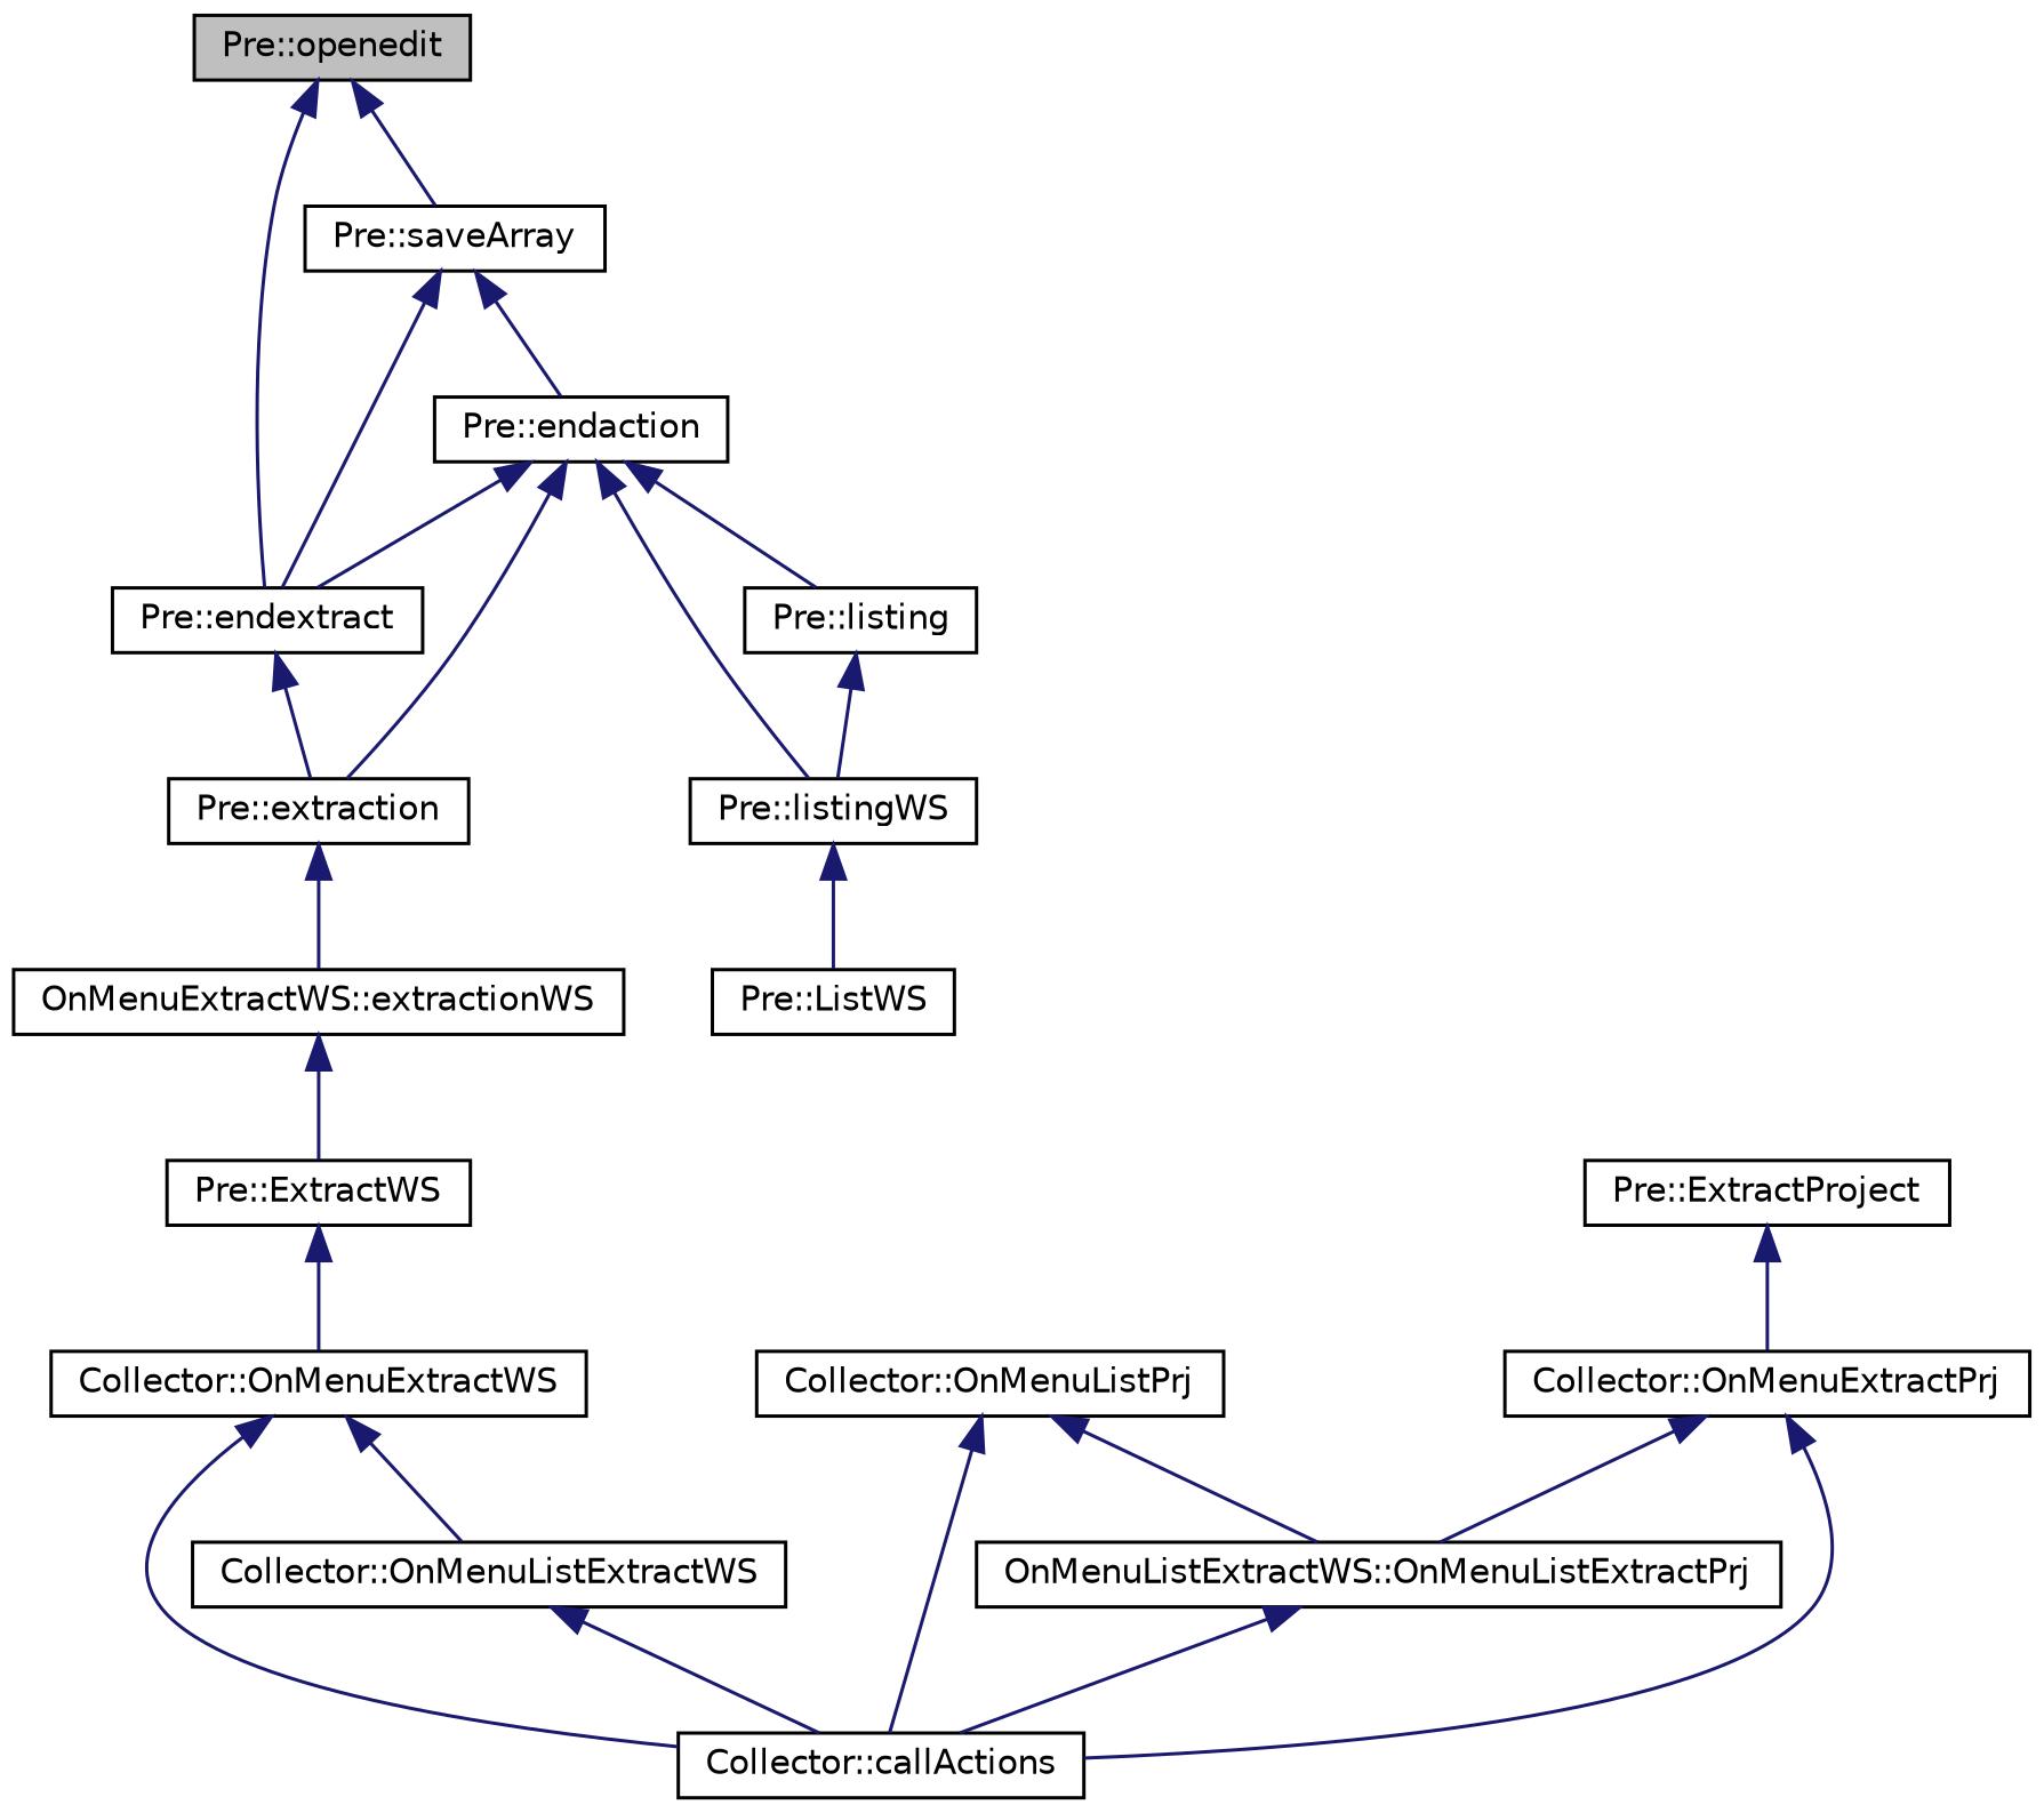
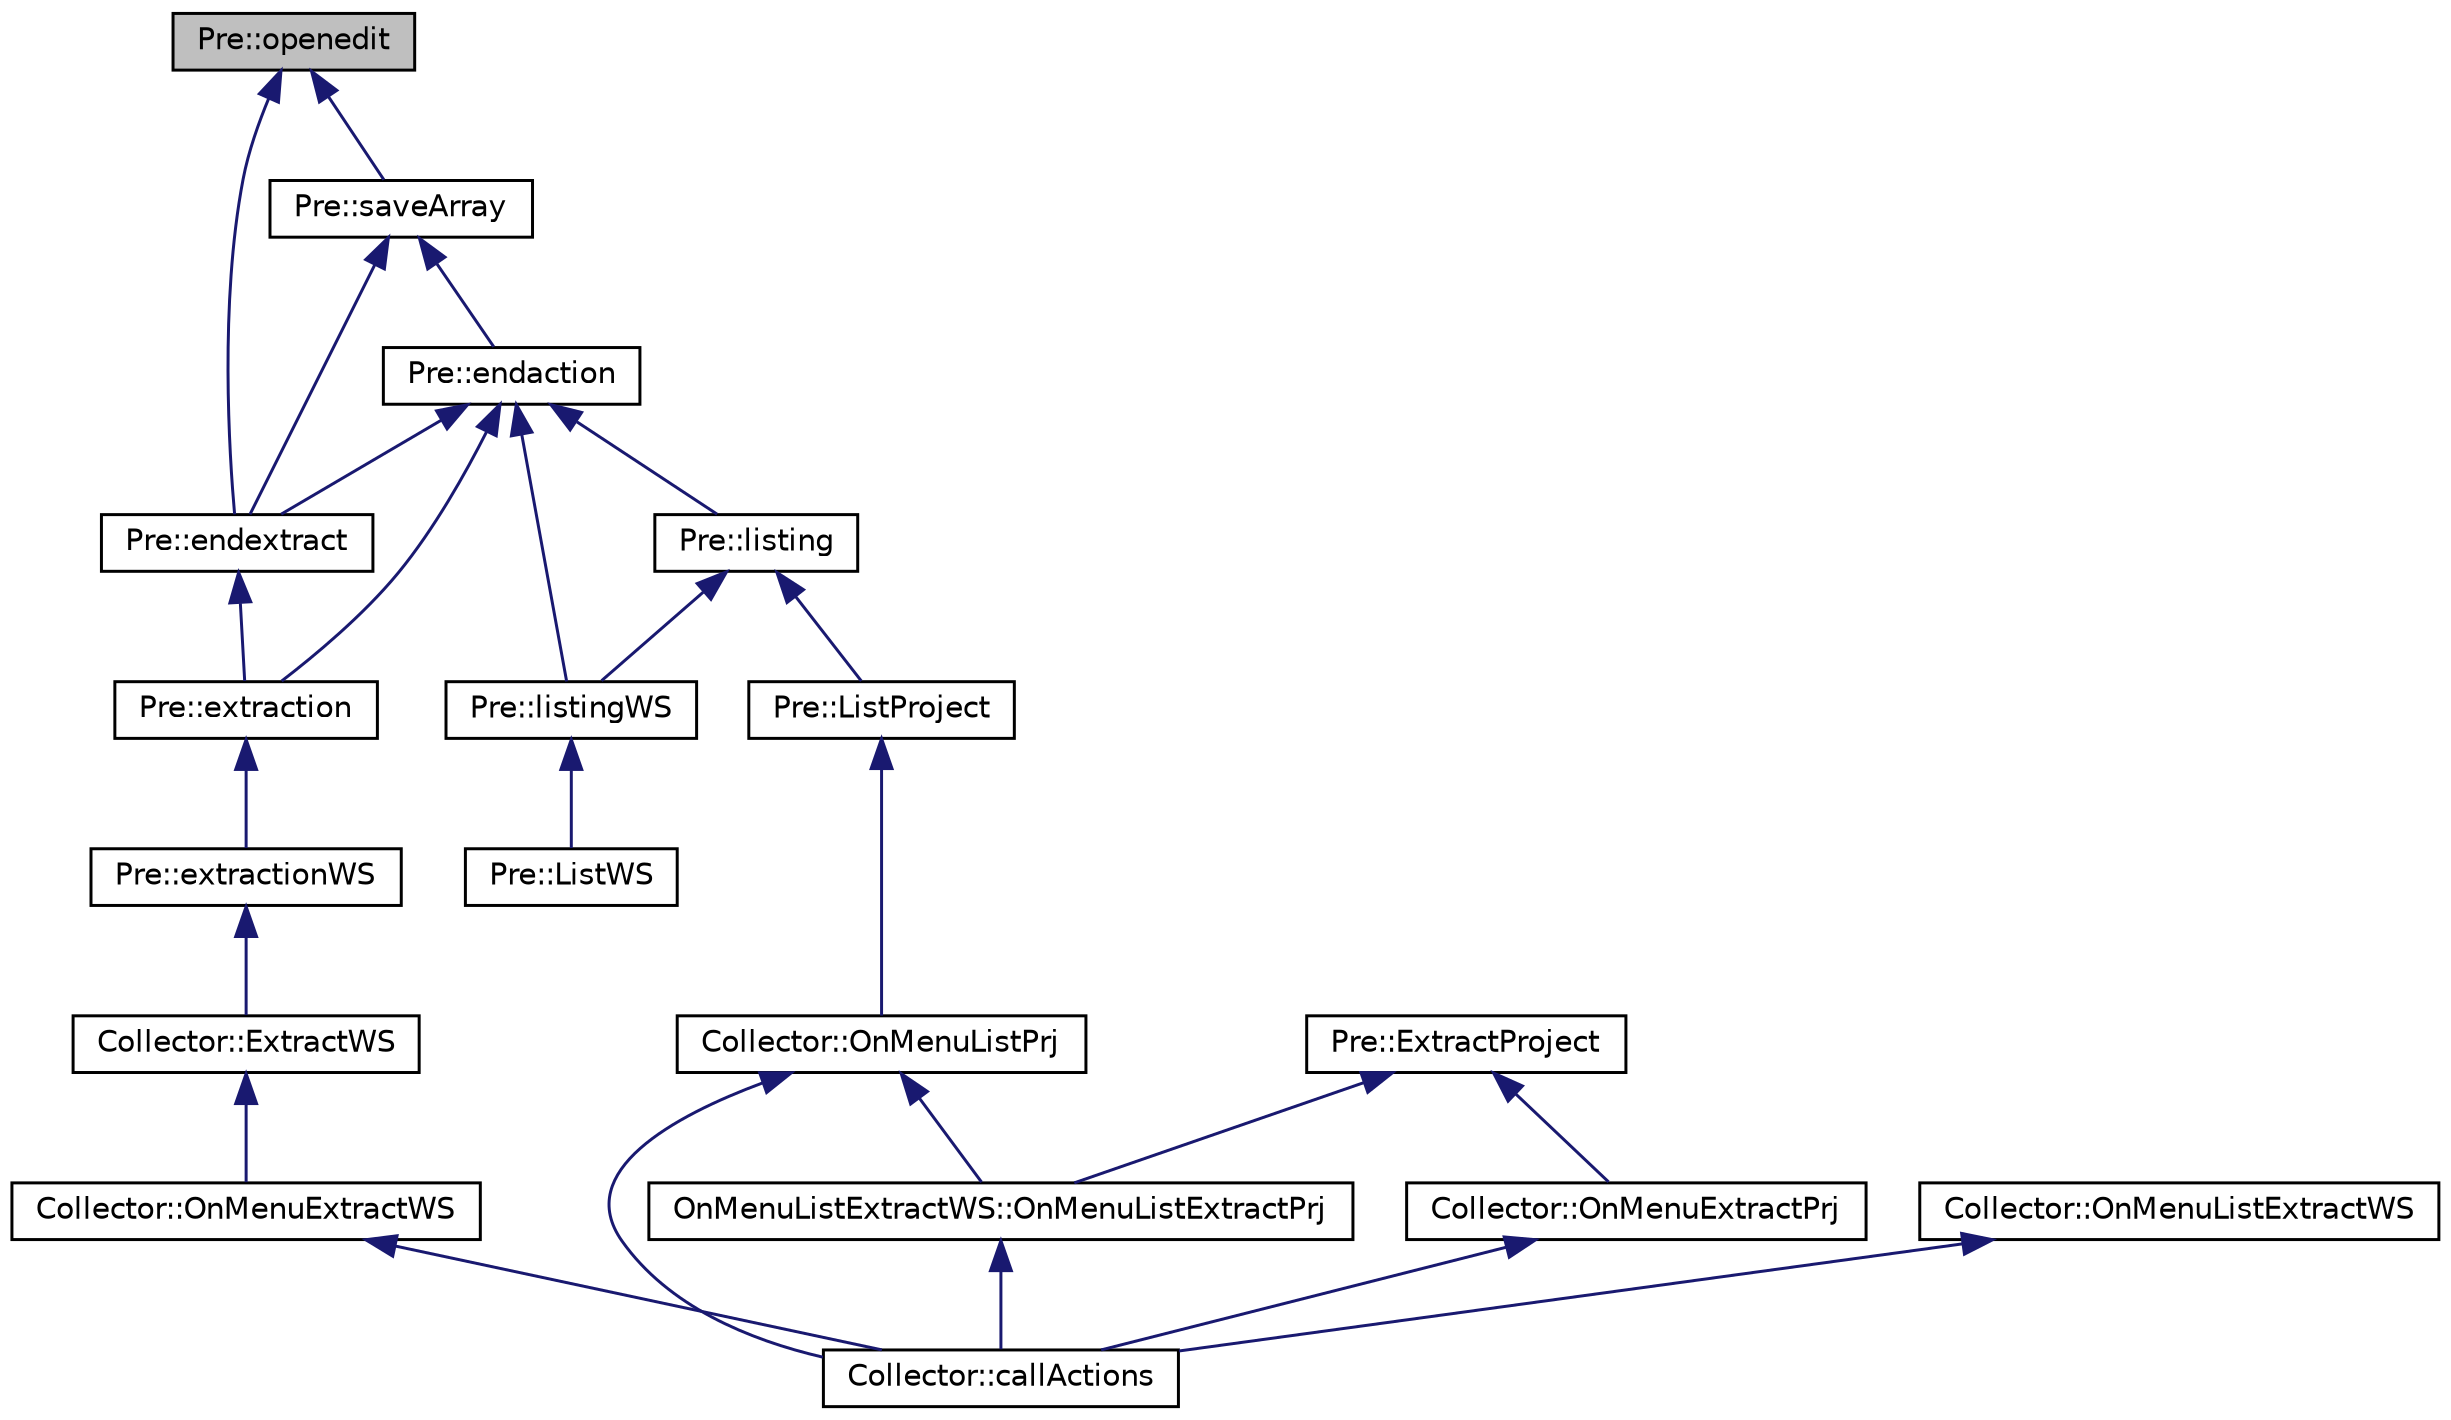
  digraph {
    rankdir=TB
    node [color=black fillcolor=white fontname=Helvetica fontsize=10 shape=record style=filled]
    edge [color=midnightblue dir=back fontname=Helvetica fontsize=10 labelfontname=Helvetica labelfontsize=10 style=solid]
    n1 [fillcolor=grey75 fontcolor=black height=0.2 label="Pre::openedit" width=0.4]
    n2 [height=0.2 label="Pre::endextract" width=0.4]
    n3 [height=0.2 label="Pre::saveArray" width=0.4]
    n4 [height=0.2 label="Pre::extraction" width=0.4]
    n5 [height=0.2 label="Pre::endaction" width=0.4]
-   n6 [height=0.2 label="OnMenuExtractWS::extractionWS" width=0.4]
+   n6 [height=0.2 label="Pre::extractionWS" width=0.4]
    n7 [height=0.2 label="Pre::ExtractProject" width=0.4]
    n8 [height=0.2 label="Collector::OnMenuExtractPrj" width=0.4]
-   n9 [height=0.2 label="Pre::ExtractWS" width=0.4]
+   n9 [height=0.2 label="Collector::ExtractWS" width=0.4]
    n10 [height=0.2 label="Collector::callActions" width=0.4]
    n11 [height=0.2 label="OnMenuListExtractWS::OnMenuListExtractPrj" width=0.4]
    n12 [height=0.2 label="Collector::OnMenuExtractWS" width=0.4]
    n13 [height=0.2 label="Collector::OnMenuListExtractWS" width=0.4]
    n14 [height=0.2 label="Pre::listingWS" width=0.4]
    n15 [height=0.2 label="Pre::listing" width=0.4]
    n16 [height=0.2 label="Pre::ListWS" width=0.4]
+   n17 [height=0.2 label="Pre::ListProject" width=0.4]
    n18 [height=0.2 label="Collector::OnMenuListPrj" width=0.4]
    n1 -> n2
    n1 -> n3
    n2 -> n4
    n3 -> n2
    n3 -> n5
    n4 -> n6
    n5 -> n2
    n5 -> n4
    n5 -> n14
    n5 -> n15
    n6 -> n9
    n7 -> n8
    n8 -> n10
-   n8 -> n11
+   n7 -> n11
    n9 -> n12
    n11 -> n10
    n12 -> n10
-   n12 -> n13
    n13 -> n10
    n14 -> n16
    n15 -> n14
+   n15 -> n17
+   n17 -> n18
    n18 -> n10
    n18 -> n11
  }
